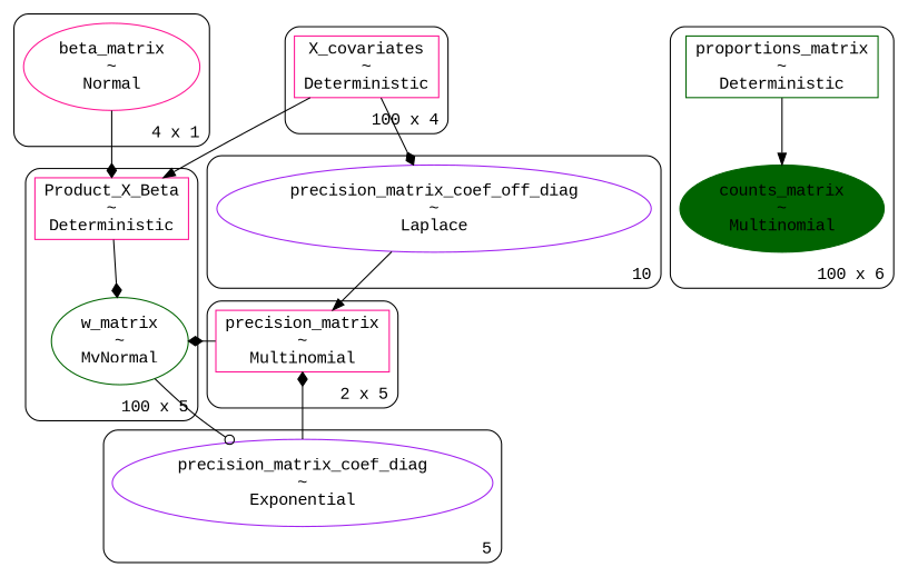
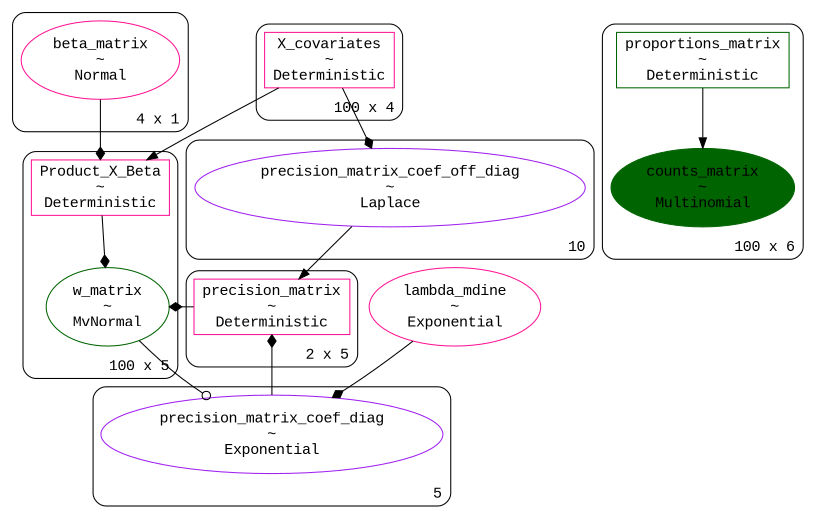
  digraph {
    fontname="Liberation Mono"
    node [color=deeppink fontname="Liberation Mono" shape=ellipse]
    edge [arrowhead=diamond fontname="Liberation Mono"]
    n1 [label="beta_matrix\n~\nNormal"]
    n2 [color=purple label="precision_matrix_coef_diag\n~\nExponential"]
    n3 [color=purple label="precision_matrix_coef_off_diag\n~\nLaplace"]
-   n4 [label="precision_matrix\n~\nMultinomial" shape=box]
+   n4 [label="precision_matrix\n~\nDeterministic" shape=box]
    n5 [label="X_covariates\n~\nDeterministic" shape=box]
    n6 [label="Product_X_Beta\n~\nDeterministic" shape=box]
    n7 [color=darkgreen label="w_matrix\n~\nMvNormal"]
    n8 [color=darkgreen label="proportions_matrix\n~\nDeterministic" shape=box]
    n9 [color=darkgreen label="counts_matrix\n~\nMultinomial" style=filled]
+   n10 [label="lambda_mdine\n~\nExponential"]
    subgraph cluster_1 {
      label="4 x 1"
      labeljust=r
      labelloc=b
      style=rounded
      n1
    }
    subgraph cluster_2 {
      label=5
      labeljust=r
      labelloc=b
      style=rounded
      n2
    }
    subgraph cluster_3 {
      label=10
      labeljust=r
      labelloc=b
      style=rounded
      n3
    }
    subgraph cluster_4 {
      label="2 x 5"
      labeljust=r
      labelloc=b
      style=rounded
      n4
    }
    subgraph cluster_5 {
      label="100 x 4"
      labeljust=r
      labelloc=b
      style=rounded
      n5
    }
    subgraph cluster_6 {
      label="100 x 5"
      labeljust=r
      labelloc=b
      style=rounded
      n6
      n7
    }
    subgraph cluster_7 {
      label="100 x 6"
      labeljust=r
      labelloc=b
      style=rounded
      n8
      n9
    }
    n1 -> n6
    n2 -> n4
    n3 -> n4 [arrowhead=normal]
    n4 -> n7
    n5 -> n3
    n5 -> n6 [arrowhead=normal]
    n6 -> n7
    n7 -> n2 [arrowhead=odot]
    n8 -> n9 [arrowhead=normal]
+   n10 -> n2
  }
